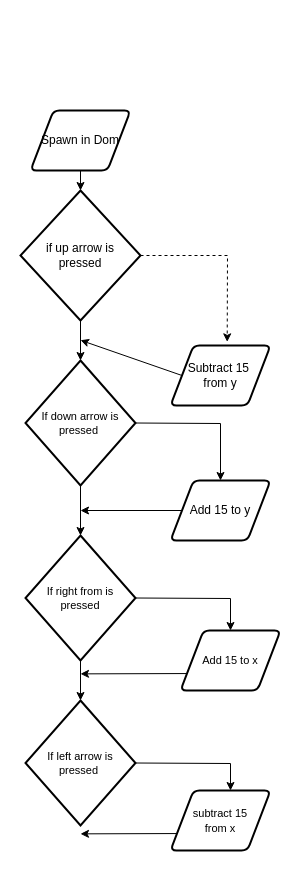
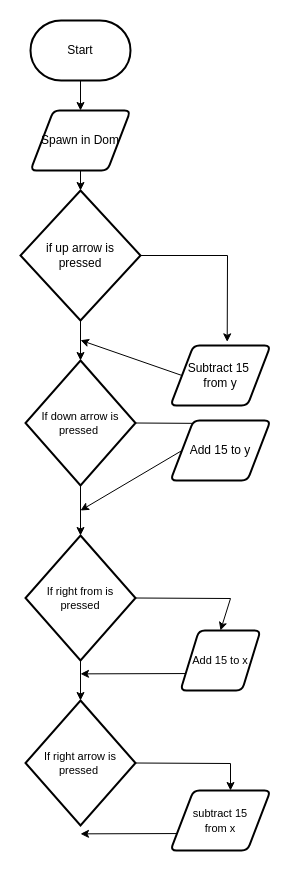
  <mxCell id="0" />
  <mxCell id="1" parent="0" />
+ <mxCell id="2" style="edgeStyle=none;html=1;" parent="1" source="3" target="5" edge="1"><mxGeometry relative="1" as="geometry" /></mxCell>
+ <mxCell id="3" value="Start" style="strokeWidth=2;html=1;shape=mxgraph.flowchart.terminator;whiteSpace=wrap;" parent="1" vertex="1"><mxGeometry x="30" y="20" width="100" height="60" as="geometry" /></mxCell>
  <mxCell id="4" style="edgeStyle=none;html=1;exitX=0.5;exitY=1;exitDx=0;exitDy=0;entryX=0.5;entryY=0;entryDx=0;entryDy=0;entryPerimeter=0;" parent="1" source="5" target="9" edge="1"><mxGeometry relative="1" as="geometry" /></mxCell>
  <mxCell id="5" value="Spawn in Dom" style="shape=parallelogram;html=1;strokeWidth=2;perimeter=parallelogramPerimeter;whiteSpace=wrap;rounded=1;arcSize=12;size=0.23;" parent="1" vertex="1"><mxGeometry x="30" y="110" width="100" height="60" as="geometry" /></mxCell>
  <mxCell id="6" style="edgeStyle=none;html=1;entryX=0.5;entryY=0;entryDx=0;entryDy=0;entryPerimeter=0;" parent="1" target="9" edge="1"><mxGeometry relative="1" as="geometry"><mxPoint x="80" y="240" as="sourcePoint" /></mxGeometry></mxCell>
  <mxCell id="7" style="edgeStyle=orthogonalEdgeStyle;html=1;exitX=0.5;exitY=1;exitDx=0;exitDy=0;exitPerimeter=0;entryX=0.5;entryY=0;entryDx=0;entryDy=0;entryPerimeter=0;rounded=0;" parent="1" source="9" edge="1" target="12"><mxGeometry relative="1" as="geometry"><mxPoint x="80" y="350" as="targetPoint" /></mxGeometry></mxCell>
- <mxCell id="8" style="edgeStyle=none;rounded=0;html=1;exitX=1;exitY=0.5;exitDx=0;exitDy=0;exitPerimeter=0;entryX=0.567;entryY=-0.061;entryDx=0;entryDy=0;entryPerimeter=0;dashed=1;" edge="1" parent="1" source="9" target="21"><mxGeometry relative="1" as="geometry"><mxPoint x="220" y="255.182" as="targetPoint" /><Array as="points"><mxPoint x="227" y="255" /></Array></mxGeometry></mxCell>
+ <mxCell id="8" style="edgeStyle=none;rounded=0;html=1;exitX=1;exitY=0.5;exitDx=0;exitDy=0;exitPerimeter=0;entryX=0.567;entryY=-0.061;entryDx=0;entryDy=0;entryPerimeter=0;" edge="1" parent="1" source="9" target="21"><mxGeometry relative="1" as="geometry"><mxPoint x="220" y="255.182" as="targetPoint" /><Array as="points"><mxPoint x="227" y="255" /></Array></mxGeometry></mxCell>
  <mxCell id="9" value="if up arrow is &lt;br&gt;pressed&lt;br&gt;" style="strokeWidth=2;html=1;shape=mxgraph.flowchart.decision;whiteSpace=wrap;" parent="1" vertex="1"><mxGeometry x="20" y="190" width="120" height="130" as="geometry" /></mxCell>
  <mxCell id="10" value="" style="edgeStyle=orthogonalEdgeStyle;shape=connector;rounded=0;html=1;labelBackgroundColor=default;strokeColor=default;fontFamily=Helvetica;fontSize=11;fontColor=default;endArrow=classic;" parent="1" source="12" target="15" edge="1"><mxGeometry relative="1" as="geometry" /></mxCell>
  <mxCell id="11" style="edgeStyle=none;html=1;exitX=1;exitY=0.5;exitDx=0;exitDy=0;exitPerimeter=0;entryX=0.5;entryY=0;entryDx=0;entryDy=0;rounded=0;" edge="1" parent="1" source="12" target="19"><mxGeometry relative="1" as="geometry"><mxPoint x="220" y="460" as="targetPoint" /><Array as="points"><mxPoint x="220" y="423" /></Array></mxGeometry></mxCell>
  <mxCell id="12" value="If down arrow is pressed&amp;nbsp;" style="strokeWidth=2;html=1;shape=mxgraph.flowchart.decision;whiteSpace=wrap;fontFamily=Helvetica;fontSize=11;fontColor=default;" parent="1" vertex="1"><mxGeometry x="25" y="360" width="110" height="125" as="geometry" /></mxCell>
  <mxCell id="13" style="edgeStyle=none;html=1;exitX=0.5;exitY=1;exitDx=0;exitDy=0;exitPerimeter=0;entryX=0.5;entryY=0;entryDx=0;entryDy=0;entryPerimeter=0;" edge="1" parent="1" source="15" target="17"><mxGeometry relative="1" as="geometry" /></mxCell>
  <mxCell id="14" style="edgeStyle=none;html=1;exitX=1;exitY=0.5;exitDx=0;exitDy=0;exitPerimeter=0;entryX=0.5;entryY=0;entryDx=0;entryDy=0;rounded=0;" edge="1" parent="1" source="15" target="23"><mxGeometry relative="1" as="geometry"><mxPoint x="220" y="600" as="targetPoint" /><Array as="points"><mxPoint x="230" y="598" /></Array></mxGeometry></mxCell>
  <mxCell id="15" value="If right from is pressed &lt;br&gt;" style="strokeWidth=2;html=1;shape=mxgraph.flowchart.decision;whiteSpace=wrap;fontFamily=Helvetica;fontSize=11;fontColor=default;" parent="1" vertex="1"><mxGeometry x="25" y="535" width="110" height="125" as="geometry" /></mxCell>
  <mxCell id="16" style="edgeStyle=none;html=1;exitX=1;exitY=0.5;exitDx=0;exitDy=0;exitPerimeter=0;rounded=0;" edge="1" parent="1" source="17"><mxGeometry relative="1" as="geometry"><mxPoint x="230" y="790" as="targetPoint" /><Array as="points"><mxPoint x="230" y="763" /></Array></mxGeometry></mxCell>
- <mxCell id="17" value="If left arrow is &lt;br&gt;pressed&amp;nbsp;" style="strokeWidth=2;html=1;shape=mxgraph.flowchart.decision;whiteSpace=wrap;fontFamily=Helvetica;fontSize=11;fontColor=default;" parent="1" vertex="1"><mxGeometry x="25" y="700" width="110" height="125" as="geometry" /></mxCell>
+ <mxCell id="17" value="If right arrow is &lt;br&gt;pressed&amp;nbsp;" style="strokeWidth=2;html=1;shape=mxgraph.flowchart.decision;whiteSpace=wrap;fontFamily=Helvetica;fontSize=11;fontColor=default;" parent="1" vertex="1"><mxGeometry x="25" y="700" width="110" height="125" as="geometry" /></mxCell>
  <mxCell id="18" style="edgeStyle=none;html=1;exitX=0;exitY=0.5;exitDx=0;exitDy=0;" edge="1" parent="1" source="19"><mxGeometry relative="1" as="geometry"><mxPoint x="80" y="510" as="targetPoint" /></mxGeometry></mxCell>
- <mxCell id="19" value="Add 15 to y" style="shape=parallelogram;html=1;strokeWidth=2;perimeter=parallelogramPerimeter;whiteSpace=wrap;rounded=1;arcSize=12;size=0.23;" vertex="1" parent="1"><mxGeometry x="170" y="480" width="100" height="60" as="geometry" /></mxCell>
+ <mxCell id="19" value="Add 15 to y" style="shape=parallelogram;html=1;strokeWidth=2;perimeter=parallelogramPerimeter;whiteSpace=wrap;rounded=1;arcSize=12;size=0.23;" vertex="1" parent="1"><mxGeometry x="170" y="420" width="100" height="60" as="geometry" /></mxCell>
  <mxCell id="20" style="edgeStyle=none;rounded=0;html=1;exitX=0;exitY=0.5;exitDx=0;exitDy=0;" edge="1" parent="1" source="21"><mxGeometry relative="1" as="geometry"><mxPoint x="80" y="339.727" as="targetPoint" /></mxGeometry></mxCell>
  <mxCell id="21" value="Subtract 15&amp;nbsp;&lt;br&gt;from y" style="shape=parallelogram;html=1;strokeWidth=2;perimeter=parallelogramPerimeter;whiteSpace=wrap;rounded=1;arcSize=12;size=0.23;" vertex="1" parent="1"><mxGeometry x="170" y="345" width="100" height="60" as="geometry" /></mxCell>
  <mxCell id="22" style="edgeStyle=none;rounded=0;html=1;exitX=0;exitY=0.75;exitDx=0;exitDy=0;" edge="1" parent="1" source="23"><mxGeometry relative="1" as="geometry"><mxPoint x="80" y="673.364" as="targetPoint" /></mxGeometry></mxCell>
- <mxCell id="23" value="&lt;span style=&quot;font-size: 11px;&quot;&gt;Add 15 to x&lt;/span&gt;" style="shape=parallelogram;html=1;strokeWidth=2;perimeter=parallelogramPerimeter;whiteSpace=wrap;rounded=1;arcSize=12;size=0.23;" vertex="1" parent="1"><mxGeometry x="180" y="630" width="100" height="60" as="geometry" /></mxCell>
+ <mxCell id="23" value="&lt;span style=&quot;font-size: 11px;&quot;&gt;Add 15 to x&lt;/span&gt;" style="shape=parallelogram;html=1;strokeWidth=2;perimeter=parallelogramPerimeter;whiteSpace=wrap;rounded=1;arcSize=12;size=0.23;" vertex="1" parent="1"><mxGeometry x="180" y="630" width="80" height="60" as="geometry" /></mxCell>
  <mxCell id="24" style="edgeStyle=none;rounded=0;html=1;exitX=0;exitY=0.75;exitDx=0;exitDy=0;" edge="1" parent="1" source="25"><mxGeometry relative="1" as="geometry"><mxPoint x="80" y="833.364" as="targetPoint" /></mxGeometry></mxCell>
  <mxCell id="25" value="&lt;span style=&quot;font-size: 11px;&quot;&gt;subtract 15&lt;/span&gt;&lt;br style=&quot;font-size: 11px;&quot;&gt;&lt;span style=&quot;font-size: 11px;&quot;&gt;from x&lt;br&gt;&lt;/span&gt;" style="shape=parallelogram;html=1;strokeWidth=2;perimeter=parallelogramPerimeter;whiteSpace=wrap;rounded=1;arcSize=12;size=0.23;" vertex="1" parent="1"><mxGeometry x="170" y="790" width="100" height="60" as="geometry" /></mxCell>
